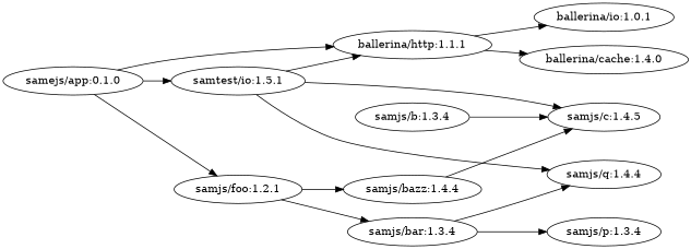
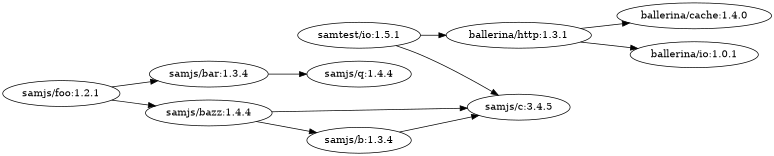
  digraph {
    rankdir=LR
-   "samejs/app:0.1.0"
-   "ballerina/http:1.3.1" [label="ballerina/http:1.1.1"]
+   "ballerina/http:1.3.1"
    "samjs/foo:1.2.1" [scope=testOnly]
    "samtest/io:1.5.1" [repo=local]
    "ballerina/cache:1.4.0"
    "ballerina/io:1.0.1"
    "samjs/bar:1.3.4" [scope=testOnly]
    "samjs/bazz:1.4.4" [scope=testOnly]
-   "samjs/c:1.4.5"
+   "samjs/c:1.4.5" [label="samjs/c:3.4.5"]
    "samjs/q:1.4.4"
-   "samjs/p:1.3.4" [scope=testOnly]
    "samjs/b:1.3.4" [scope=testOnly]
-   "samejs/app:0.1.0" -> "ballerina/http:1.3.1"
-   "samejs/app:0.1.0" -> "samjs/foo:1.2.1"
-   "samejs/app:0.1.0" -> "samtest/io:1.5.1"
    "ballerina/http:1.3.1" -> "ballerina/cache:1.4.0"
    "ballerina/http:1.3.1" -> "ballerina/io:1.0.1"
    "samjs/foo:1.2.1" -> "samjs/bar:1.3.4"
    "samjs/foo:1.2.1" -> "samjs/bazz:1.4.4"
    "samtest/io:1.5.1" -> "ballerina/http:1.3.1"
    "samtest/io:1.5.1" -> "samjs/c:1.4.5"
-   "samtest/io:1.5.1" -> "samjs/q:1.4.4"
    "samjs/bar:1.3.4" -> "samjs/q:1.4.4"
-   "samjs/bar:1.3.4" -> "samjs/p:1.3.4"
    "samjs/bazz:1.4.4" -> "samjs/c:1.4.5"
+   "samjs/bazz:1.4.4" -> "samjs/b:1.3.4"
    "samjs/b:1.3.4" -> "samjs/c:1.4.5"
  }
